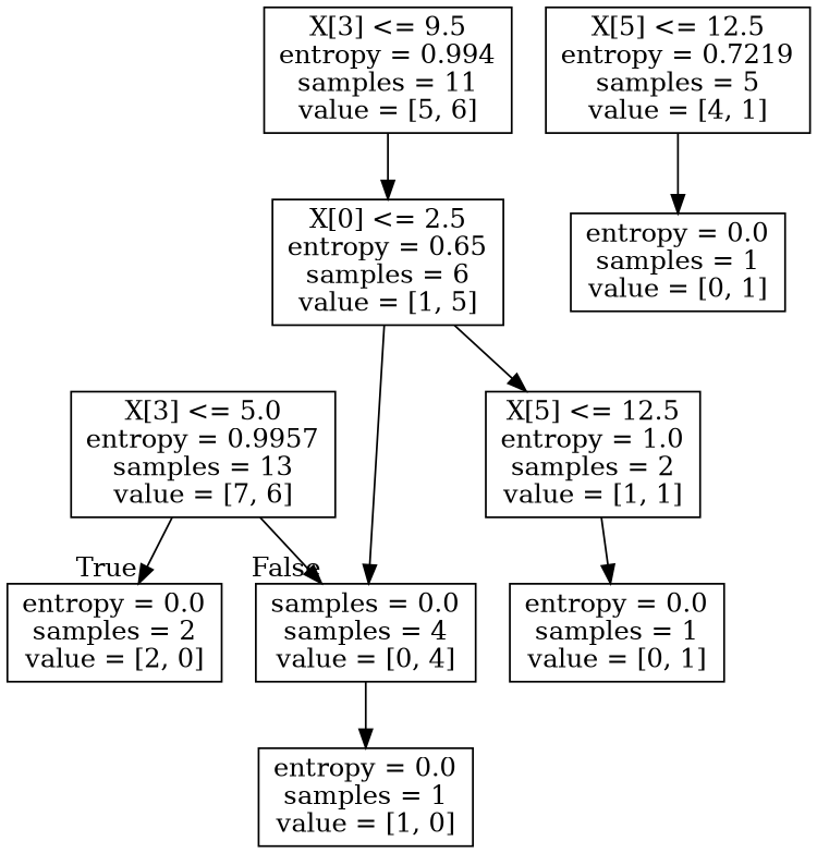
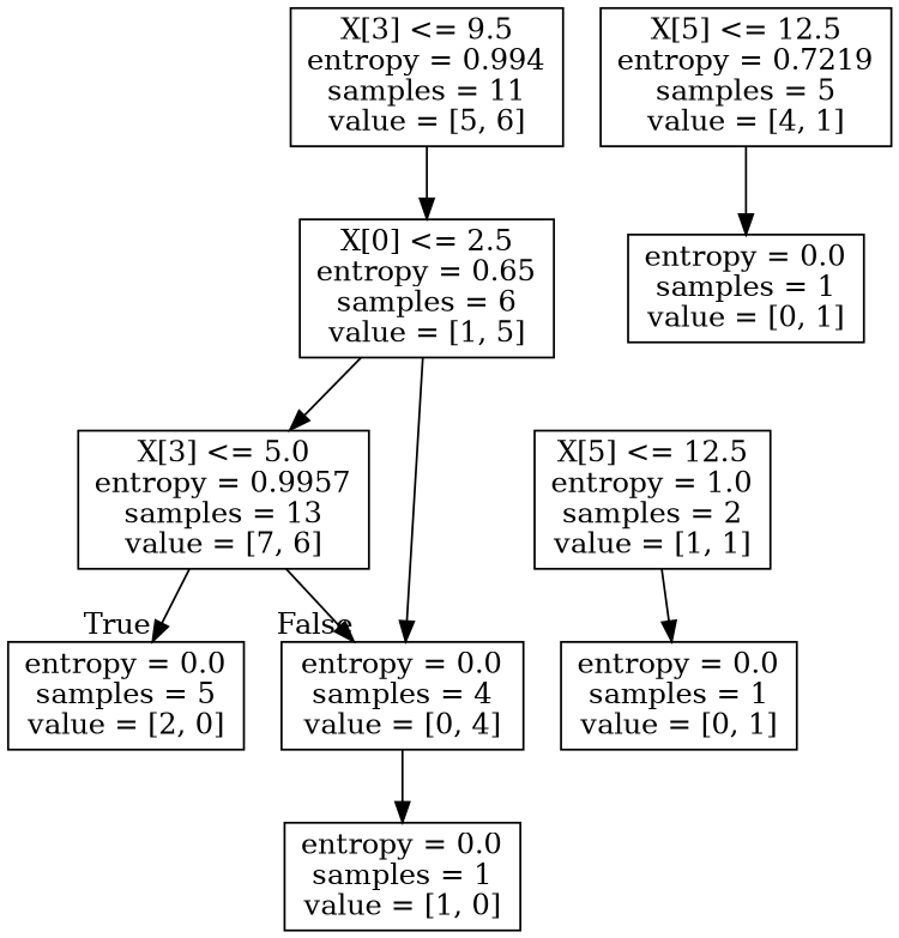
  digraph {
    node [shape=box]
    n1 [label="X[3] <= 5.0\nentropy = 0.9957\nsamples = 13\nvalue = [7, 6]"]
-   n2 [label="entropy = 0.0\nsamples = 2\nvalue = [2, 0]"]
-   n3 [label="samples = 0.0\nsamples = 4\nvalue = [0, 4]"]
+   n2 [label="entropy = 0.0\nsamples = 5\nvalue = [2, 0]"]
+   n3 [label="entropy = 0.0\nsamples = 4\nvalue = [0, 4]"]
    n4 [label="X[3] <= 9.5\nentropy = 0.994\nsamples = 11\nvalue = [5, 6]"]
    n5 [label="X[0] <= 2.5\nentropy = 0.65\nsamples = 6\nvalue = [1, 5]"]
    n6 [label="X[5] <= 12.5\nentropy = 1.0\nsamples = 2\nvalue = [1, 1]"]
    n7 [label="X[5] <= 12.5\nentropy = 0.7219\nsamples = 5\nvalue = [4, 1]"]
    n8 [label="entropy = 0.0\nsamples = 1\nvalue = [0, 1]"]
    n9 [label="entropy = 0.0\nsamples = 1\nvalue = [0, 1]"]
    n10 [label="entropy = 0.0\nsamples = 1\nvalue = [1, 0]"]
    n1 -> n2 [headlabel=True labelangle=45 labeldistance=2.5]
    n1 -> n3 [headlabel=False labelangle=-45 labeldistance=2.5]
    n3 -> n10
    n4 -> n5
    n5 -> n3
-   n5 -> n6
+   n5 -> n1
    n6 -> n9
    n7 -> n8
  }
